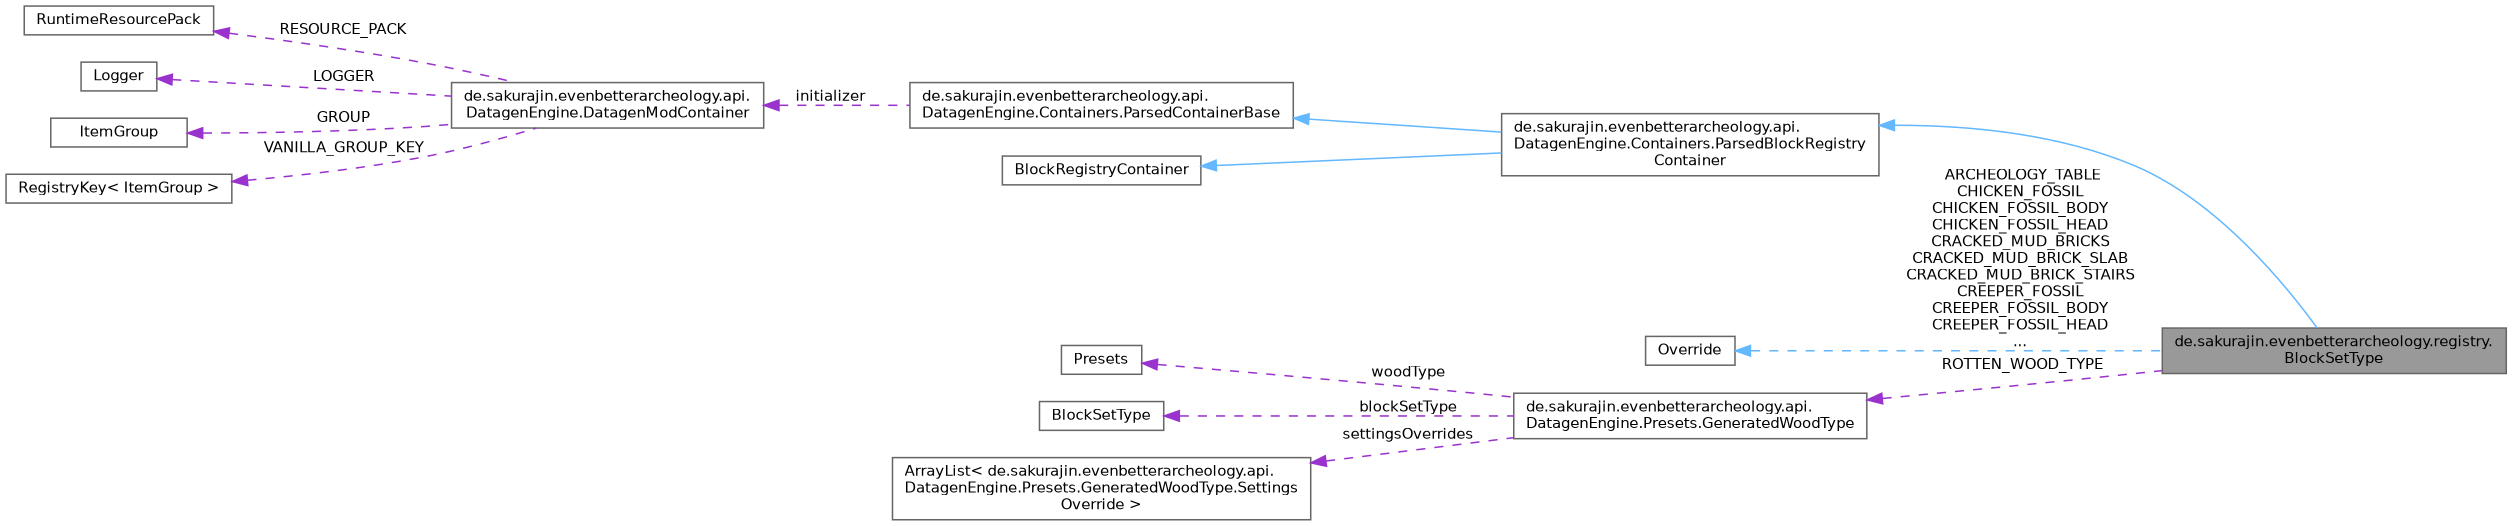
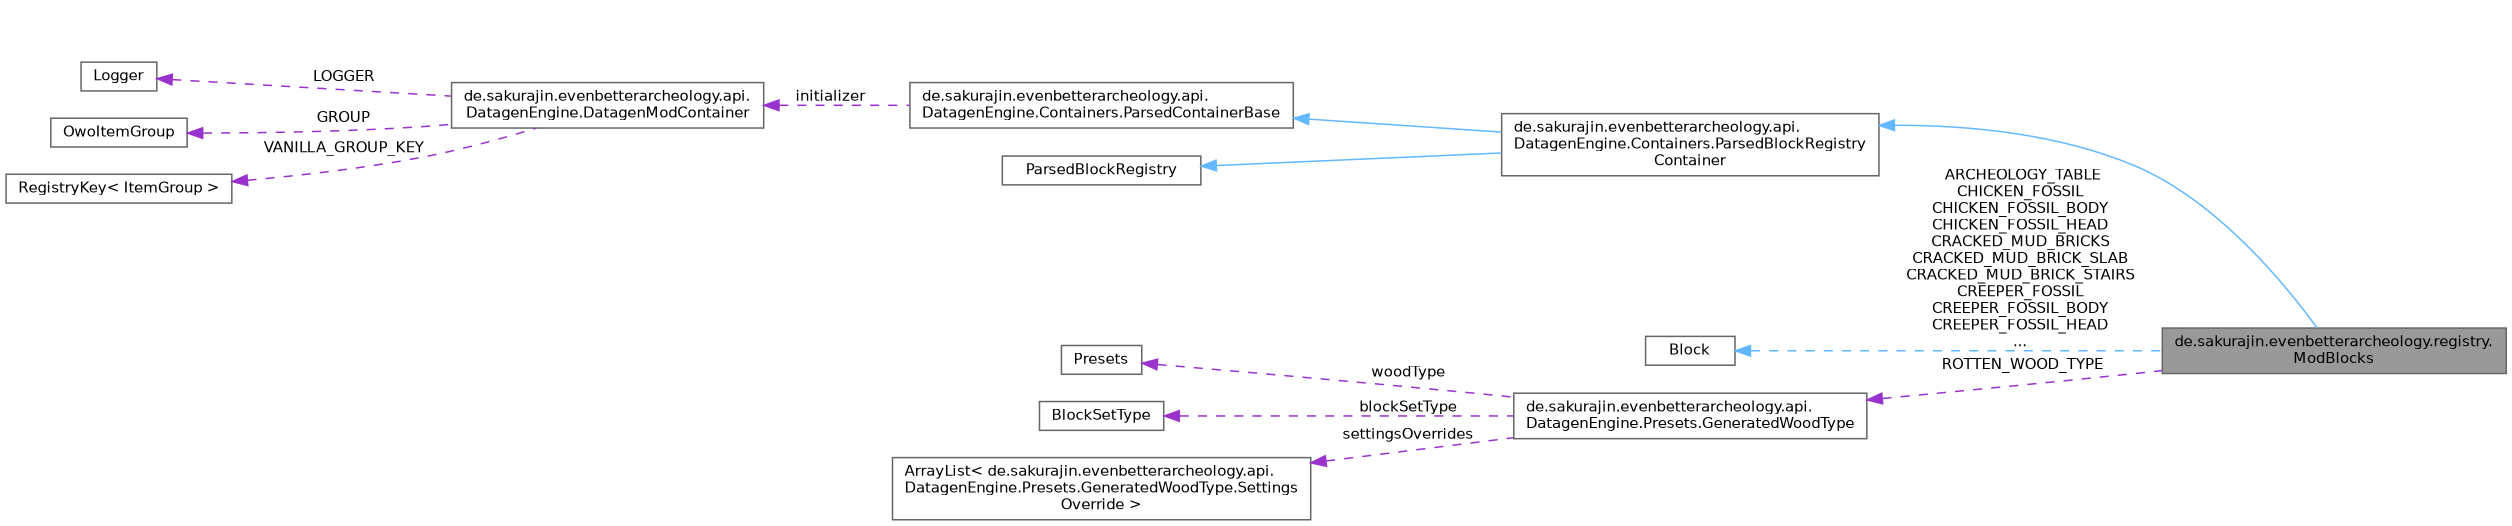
  digraph {
    rankdir=LR
    node [color=gray40 fillcolor=white fontname=Helvetica fontsize=10 shape=box style=filled]
    edge [color=darkorchid3 dir=back fontname=Helvetica fontsize=10 labelfontname=Helvetica labelfontsize=10 style=dashed]
-   n1 [fillcolor=grey60 fontcolor=black height=0.2 label="de.sakurajin.evenbetterarcheology.registry.\lBlockSetType" width=0.4]
+   n1 [fillcolor=grey60 fontcolor=black height=0.2 label="de.sakurajin.evenbetterarcheology.registry.\lModBlocks" width=0.4]
    n2 [height=0.2 label="de.sakurajin.evenbetterarcheology.api.\lDatagenEngine.Containers.ParsedBlockRegistry\lContainer" width=0.4]
    n3 [height=0.2 label="de.sakurajin.evenbetterarcheology.api.\lDatagenEngine.Containers.ParsedContainerBase" width=0.4]
    n4 [height=0.2 label="de.sakurajin.evenbetterarcheology.api.\lDatagenEngine.DatagenModContainer" width=0.4]
-   n5 [height=0.2 label=RuntimeResourcePack width=0.4]
    n6 [height=0.2 label=Logger width=0.4]
-   n7 [height=0.2 label=ItemGroup width=0.4]
+   n7 [height=0.2 label=OwoItemGroup width=0.4]
    n8 [height=0.2 label="RegistryKey\< ItemGroup \>" width=0.4]
-   n9 [height=0.2 label=BlockRegistryContainer width=0.4]
-   n10 [height=0.2 label=Override width=0.4]
+   n9 [height=0.2 label=ParsedBlockRegistry width=0.4]
+   n10 [height=0.2 label=Block width=0.4]
    n11 [height=0.2 label="de.sakurajin.evenbetterarcheology.api.\lDatagenEngine.Presets.GeneratedWoodType" width=0.4]
    n12 [height=0.2 label=Presets width=0.4]
    n13 [height=0.2 label=BlockSetType width=0.4]
    n14 [height=0.2 label="ArrayList\< de.sakurajin.evenbetterarcheology.api.\lDatagenEngine.Presets.GeneratedWoodType.Settings\lOverride \>" width=0.4]
    n2 -> n1 [color=steelblue1 style=solid]
    n3 -> n2 [color=steelblue1 style=solid]
    n4 -> n3 [label=" initializer"]
-   n5 -> n4 [label=" RESOURCE_PACK"]
    n6 -> n4 [label=" LOGGER"]
    n7 -> n4 [label=" GROUP"]
    n8 -> n4 [label=" VANILLA_GROUP_KEY"]
    n9 -> n2 [color=steelblue1 style=solid]
    n10 -> n1 [color=steelblue1 label=" ARCHEOLOGY_TABLE\nCHICKEN_FOSSIL\nCHICKEN_FOSSIL_BODY\nCHICKEN_FOSSIL_HEAD\nCRACKED_MUD_BRICKS\nCRACKED_MUD_BRICK_SLAB\nCRACKED_MUD_BRICK_STAIRS\nCREEPER_FOSSIL\nCREEPER_FOSSIL_BODY\nCREEPER_FOSSIL_HEAD\n..."]
    n11 -> n1 [label=" ROTTEN_WOOD_TYPE"]
    n12 -> n11 [label=" woodType"]
    n13 -> n11 [label=" blockSetType"]
    n14 -> n11 [label=" settingsOverrides"]
  }
